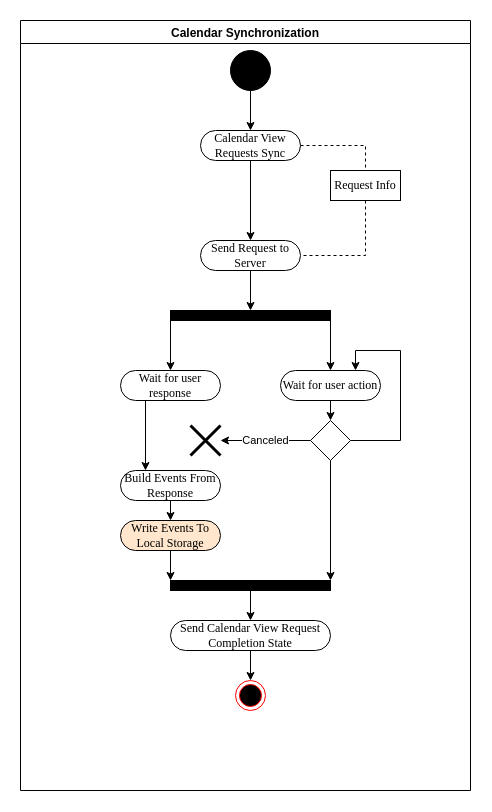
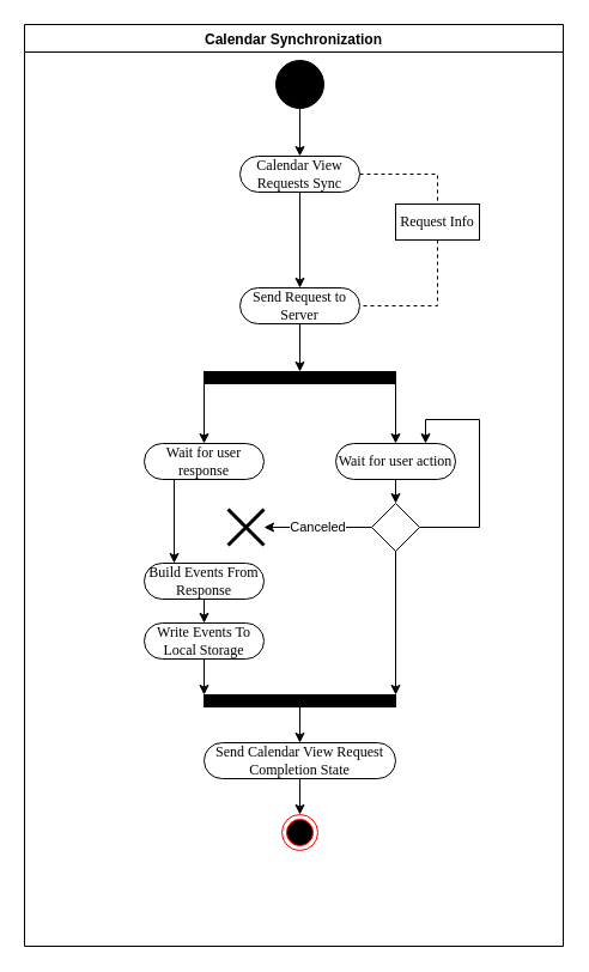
  <mxCell id="0" />
  <mxCell id="1" parent="0" />
  <mxCell id="2" value="Calendar Synchronization" style="swimlane;" parent="1" vertex="1"><mxGeometry x="20" y="20" width="450" height="770" as="geometry" /></mxCell>
  <mxCell id="3" style="edgeStyle=orthogonalEdgeStyle;rounded=0;orthogonalLoop=1;jettySize=auto;html=1;exitX=0.5;exitY=1;exitDx=0;exitDy=0;entryX=0.5;entryY=0;entryDx=0;entryDy=0;endArrow=classic;endFill=1;" parent="2" source="4" target="5" edge="1"><mxGeometry relative="1" as="geometry" /></mxCell>
  <mxCell id="4" value="" style="ellipse;whiteSpace=wrap;html=1;rounded=0;shadow=0;comic=0;labelBackgroundColor=none;strokeWidth=1;fillColor=#000000;fontFamily=Verdana;fontSize=12;align=center;" parent="2" vertex="1"><mxGeometry x="210" y="30" width="40" height="40" as="geometry" /></mxCell>
  <mxCell id="5" value="Calendar View Requests Sync" style="rounded=1;whiteSpace=wrap;html=1;shadow=0;comic=0;labelBackgroundColor=none;strokeWidth=1;fontFamily=Verdana;fontSize=12;align=center;arcSize=50;" parent="2" vertex="1"><mxGeometry x="180" y="110" width="100" height="30" as="geometry" /></mxCell>
  <mxCell id="6" value="Send Request to Server" style="rounded=1;whiteSpace=wrap;html=1;shadow=0;comic=0;labelBackgroundColor=none;strokeWidth=1;fontFamily=Verdana;fontSize=12;align=center;arcSize=50;" parent="2" vertex="1"><mxGeometry x="180" y="220" width="100" height="30" as="geometry" /></mxCell>
  <mxCell id="7" style="edgeStyle=orthogonalEdgeStyle;rounded=0;orthogonalLoop=1;jettySize=auto;html=1;exitX=0.5;exitY=1;exitDx=0;exitDy=0;entryX=0.5;entryY=0;entryDx=0;entryDy=0;" parent="2" source="5" target="6" edge="1"><mxGeometry relative="1" as="geometry" /></mxCell>
  <mxCell id="8" style="edgeStyle=orthogonalEdgeStyle;rounded=0;orthogonalLoop=1;jettySize=auto;html=1;exitX=0.5;exitY=1;exitDx=0;exitDy=0;entryX=1;entryY=0.5;entryDx=0;entryDy=0;dashed=1;endArrow=none;endFill=0;" parent="2" source="9" target="6" edge="1"><mxGeometry relative="1" as="geometry" /></mxCell>
  <mxCell id="9" value="Request Info" style="rounded=0;whiteSpace=wrap;html=1;shadow=0;comic=0;labelBackgroundColor=none;strokeWidth=1;fontFamily=Verdana;fontSize=12;align=center;arcSize=50;" parent="2" vertex="1"><mxGeometry x="310" y="150" width="70" height="30" as="geometry" /></mxCell>
  <mxCell id="10" style="edgeStyle=orthogonalEdgeStyle;rounded=0;orthogonalLoop=1;jettySize=auto;html=1;exitX=1;exitY=0.5;exitDx=0;exitDy=0;entryX=0.5;entryY=0;entryDx=0;entryDy=0;dashed=1;endArrow=none;endFill=0;" parent="2" source="5" target="9" edge="1"><mxGeometry relative="1" as="geometry" /></mxCell>
  <mxCell id="11" style="edgeStyle=orthogonalEdgeStyle;rounded=0;orthogonalLoop=1;jettySize=auto;html=1;exitX=0;exitY=1;exitDx=0;exitDy=0;entryX=0.5;entryY=0;entryDx=0;entryDy=0;endArrow=classic;endFill=1;" parent="2" source="13" target="16" edge="1"><mxGeometry relative="1" as="geometry" /></mxCell>
  <mxCell id="12" style="edgeStyle=orthogonalEdgeStyle;rounded=0;orthogonalLoop=1;jettySize=auto;html=1;exitX=1;exitY=1;exitDx=0;exitDy=0;entryX=0.5;entryY=0;entryDx=0;entryDy=0;endArrow=classic;endFill=1;" parent="2" source="13" target="18" edge="1"><mxGeometry relative="1" as="geometry" /></mxCell>
  <mxCell id="13" value="" style="whiteSpace=wrap;html=1;rounded=0;shadow=0;comic=0;labelBackgroundColor=none;strokeWidth=1;fillColor=#000000;fontFamily=Verdana;fontSize=12;align=center;rotation=0;" parent="2" vertex="1"><mxGeometry x="150" y="290" width="160" height="10" as="geometry" /></mxCell>
  <mxCell id="14" style="edgeStyle=orthogonalEdgeStyle;rounded=0;orthogonalLoop=1;jettySize=auto;html=1;exitX=0.5;exitY=1;exitDx=0;exitDy=0;entryX=0.5;entryY=0;entryDx=0;entryDy=0;endArrow=classic;endFill=1;" parent="2" source="6" target="13" edge="1"><mxGeometry relative="1" as="geometry" /></mxCell>
  <mxCell id="15" style="edgeStyle=orthogonalEdgeStyle;rounded=0;orthogonalLoop=1;jettySize=auto;html=1;exitX=0.25;exitY=1;exitDx=0;exitDy=0;entryX=0.25;entryY=0;entryDx=0;entryDy=0;endArrow=classic;endFill=1;" parent="2" source="16" target="26" edge="1"><mxGeometry relative="1" as="geometry" /></mxCell>
  <mxCell id="16" value="Wait for user response" style="rounded=1;whiteSpace=wrap;html=1;shadow=0;comic=0;labelBackgroundColor=none;strokeWidth=1;fontFamily=Verdana;fontSize=12;align=center;arcSize=50;" parent="2" vertex="1"><mxGeometry x="100" y="350" width="100" height="30" as="geometry" /></mxCell>
  <mxCell id="17" style="edgeStyle=orthogonalEdgeStyle;rounded=0;orthogonalLoop=1;jettySize=auto;html=1;exitX=0.5;exitY=1;exitDx=0;exitDy=0;entryX=0.5;entryY=0;entryDx=0;entryDy=0;endArrow=classic;endFill=1;" parent="2" source="18" target="22" edge="1"><mxGeometry relative="1" as="geometry" /></mxCell>
  <mxCell id="18" value="Wait for user action" style="rounded=1;whiteSpace=wrap;html=1;shadow=0;comic=0;labelBackgroundColor=none;strokeWidth=1;fontFamily=Verdana;fontSize=12;align=center;arcSize=50;" parent="2" vertex="1"><mxGeometry x="260" y="350" width="100" height="30" as="geometry" /></mxCell>
  <mxCell id="19" style="edgeStyle=orthogonalEdgeStyle;rounded=0;orthogonalLoop=1;jettySize=auto;html=1;exitX=1;exitY=0.5;exitDx=0;exitDy=0;entryX=0.75;entryY=0;entryDx=0;entryDy=0;endArrow=classic;endFill=1;" parent="2" source="22" target="18" edge="1"><mxGeometry relative="1" as="geometry"><Array as="points"><mxPoint x="380" y="420" /><mxPoint x="380" y="330" /><mxPoint x="335" y="330" /></Array></mxGeometry></mxCell>
  <mxCell id="20" value="Canceled" style="edgeStyle=orthogonalEdgeStyle;rounded=0;orthogonalLoop=1;jettySize=auto;html=1;exitX=0;exitY=0.5;exitDx=0;exitDy=0;endArrow=classic;endFill=1;" parent="2" source="22" target="29" edge="1"><mxGeometry relative="1" as="geometry" /></mxCell>
  <mxCell id="21" style="edgeStyle=orthogonalEdgeStyle;rounded=0;orthogonalLoop=1;jettySize=auto;html=1;exitX=0.5;exitY=1;exitDx=0;exitDy=0;entryX=1;entryY=0;entryDx=0;entryDy=0;endArrow=classic;endFill=1;" parent="2" source="22" target="24" edge="1"><mxGeometry relative="1" as="geometry" /></mxCell>
  <mxCell id="22" value="" style="rhombus;whiteSpace=wrap;html=1;" parent="2" vertex="1"><mxGeometry x="290" y="400" width="40" height="40" as="geometry" /></mxCell>
  <mxCell id="23" style="edgeStyle=orthogonalEdgeStyle;rounded=0;orthogonalLoop=1;jettySize=auto;html=1;exitX=0.5;exitY=1;exitDx=0;exitDy=0;entryX=0.5;entryY=0;entryDx=0;entryDy=0;endArrow=classic;endFill=1;" parent="2" source="24" target="30" edge="1"><mxGeometry relative="1" as="geometry" /></mxCell>
  <mxCell id="24" value="" style="whiteSpace=wrap;html=1;rounded=0;shadow=0;comic=0;labelBackgroundColor=none;strokeWidth=1;fillColor=#000000;fontFamily=Verdana;fontSize=12;align=center;rotation=0;" parent="2" vertex="1"><mxGeometry x="150" y="560" width="160" height="10" as="geometry" /></mxCell>
  <mxCell id="25" style="edgeStyle=orthogonalEdgeStyle;rounded=0;orthogonalLoop=1;jettySize=auto;html=1;exitX=0.5;exitY=1;exitDx=0;exitDy=0;entryX=0.5;entryY=0;entryDx=0;entryDy=0;endArrow=classic;endFill=1;" parent="2" source="26" target="28" edge="1"><mxGeometry relative="1" as="geometry" /></mxCell>
  <mxCell id="26" value="Build Events From Response" style="rounded=1;whiteSpace=wrap;html=1;shadow=0;comic=0;labelBackgroundColor=none;strokeWidth=1;fontFamily=Verdana;fontSize=12;align=center;arcSize=50;" parent="2" vertex="1"><mxGeometry x="100" y="450" width="100" height="30" as="geometry" /></mxCell>
  <mxCell id="27" style="edgeStyle=orthogonalEdgeStyle;rounded=0;orthogonalLoop=1;jettySize=auto;html=1;exitX=0.5;exitY=1;exitDx=0;exitDy=0;entryX=0;entryY=0;entryDx=0;entryDy=0;endArrow=classic;endFill=1;" parent="2" source="28" target="24" edge="1"><mxGeometry relative="1" as="geometry" /></mxCell>
- <mxCell id="28" value="Write Events To Local Storage" style="rounded=1;whiteSpace=wrap;html=1;shadow=0;comic=0;labelBackgroundColor=none;strokeWidth=1;fontFamily=Verdana;fontSize=12;align=center;arcSize=50;fillColor=#ffe6cc;" parent="2" vertex="1"><mxGeometry x="100" y="500" width="100" height="30" as="geometry" /></mxCell>
+ <mxCell id="28" value="Write Events To Local Storage" style="rounded=1;whiteSpace=wrap;html=1;shadow=0;comic=0;labelBackgroundColor=none;strokeWidth=1;fontFamily=Verdana;fontSize=12;align=center;arcSize=50;" parent="2" vertex="1"><mxGeometry x="100" y="500" width="100" height="30" as="geometry" /></mxCell>
  <mxCell id="29" value="" style="shape=umlDestroy;whiteSpace=wrap;html=1;strokeWidth=3;" parent="2" vertex="1"><mxGeometry x="170" y="405" width="30" height="30" as="geometry" /></mxCell>
  <mxCell id="30" value="Send Calendar View Request Completion State" style="rounded=1;whiteSpace=wrap;html=1;shadow=0;comic=0;labelBackgroundColor=none;strokeWidth=1;fontFamily=Verdana;fontSize=12;align=center;arcSize=50;" parent="2" vertex="1"><mxGeometry x="150" y="600" width="160" height="30" as="geometry" /></mxCell>
  <mxCell id="31" value="" style="ellipse;html=1;shape=endState;fillColor=#000000;strokeColor=#ff0000;" parent="2" vertex="1"><mxGeometry x="215" y="660" width="30" height="30" as="geometry" /></mxCell>
  <mxCell id="32" style="edgeStyle=orthogonalEdgeStyle;rounded=0;orthogonalLoop=1;jettySize=auto;html=1;exitX=0.5;exitY=1;exitDx=0;exitDy=0;endArrow=classic;endFill=1;" parent="1" source="30" edge="1"><mxGeometry relative="1" as="geometry"><mxPoint x="250" y="680" as="targetPoint" /></mxGeometry></mxCell>
